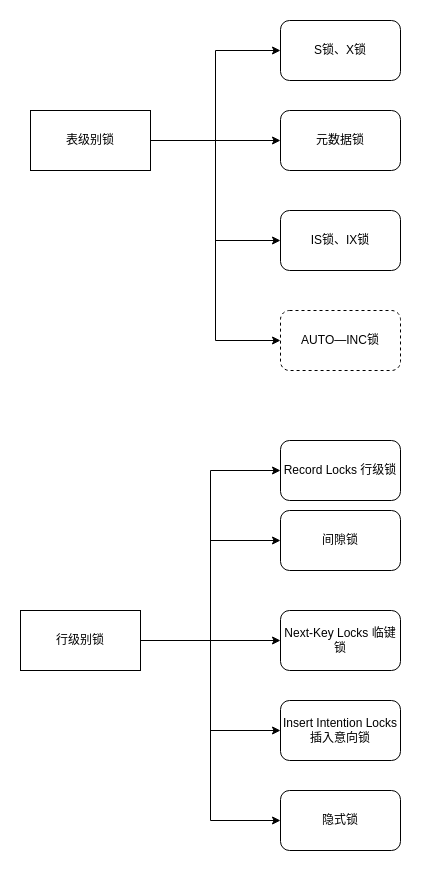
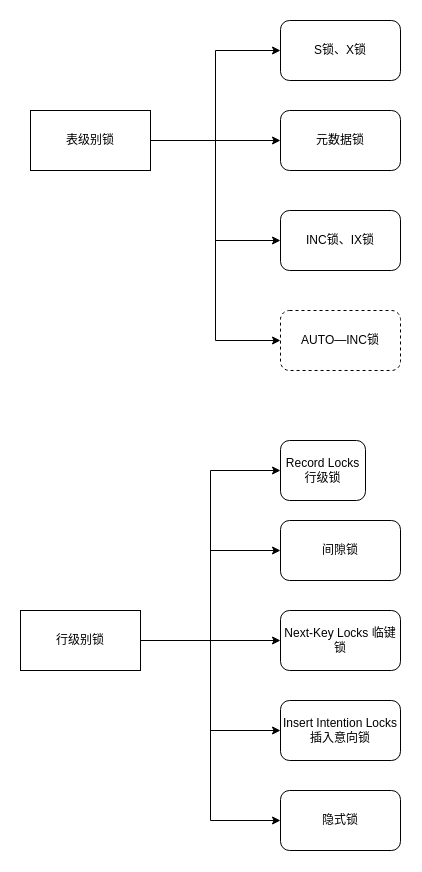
  <mxCell id="0" />
  <mxCell id="1" parent="0" />
  <mxCell id="2" style="edgeStyle=orthogonalEdgeStyle;rounded=0;orthogonalLoop=1;jettySize=auto;html=1;exitX=1;exitY=0.5;exitDx=0;exitDy=0;entryX=0;entryY=0.5;entryDx=0;entryDy=0;" edge="1" parent="1" source="6" target="7"><mxGeometry relative="1" as="geometry" /></mxCell>
  <mxCell id="3" style="edgeStyle=orthogonalEdgeStyle;rounded=0;orthogonalLoop=1;jettySize=auto;html=1;exitX=1;exitY=0.5;exitDx=0;exitDy=0;entryX=0;entryY=0.5;entryDx=0;entryDy=0;" edge="1" parent="1" source="6" target="8"><mxGeometry relative="1" as="geometry" /></mxCell>
  <mxCell id="4" style="edgeStyle=orthogonalEdgeStyle;rounded=0;orthogonalLoop=1;jettySize=auto;html=1;exitX=1;exitY=0.5;exitDx=0;exitDy=0;entryX=0;entryY=0.5;entryDx=0;entryDy=0;" edge="1" parent="1" source="6" target="9"><mxGeometry relative="1" as="geometry" /></mxCell>
  <mxCell id="5" style="edgeStyle=orthogonalEdgeStyle;rounded=0;orthogonalLoop=1;jettySize=auto;html=1;exitX=1;exitY=0.5;exitDx=0;exitDy=0;entryX=0;entryY=0.5;entryDx=0;entryDy=0;" edge="1" parent="1" source="6" target="10"><mxGeometry relative="1" as="geometry" /></mxCell>
  <mxCell id="6" value="表级别锁" style="rounded=0;whiteSpace=wrap;html=1;" vertex="1" parent="1"><mxGeometry x="30" y="110" width="120" height="60" as="geometry" /></mxCell>
  <mxCell id="7" value="S锁、X锁" style="rounded=1;whiteSpace=wrap;html=1;" vertex="1" parent="1"><mxGeometry x="280" y="20" width="120" height="60" as="geometry" /></mxCell>
  <mxCell id="8" value="元数据锁" style="rounded=1;whiteSpace=wrap;html=1;" vertex="1" parent="1"><mxGeometry x="280" y="110" width="120" height="60" as="geometry" /></mxCell>
- <mxCell id="9" value="IS锁、IX锁" style="rounded=1;whiteSpace=wrap;html=1;" vertex="1" parent="1"><mxGeometry x="280" y="210" width="120" height="60" as="geometry" /></mxCell>
+ <mxCell id="9" value="INC锁、IX锁" style="rounded=1;whiteSpace=wrap;html=1;" vertex="1" parent="1"><mxGeometry x="280" y="210" width="120" height="60" as="geometry" /></mxCell>
  <mxCell id="10" value="AUTO—INC锁" style="rounded=1;whiteSpace=wrap;html=1;dashed=1;" vertex="1" parent="1"><mxGeometry x="280" y="310" width="120" height="60" as="geometry" /></mxCell>
  <mxCell id="11" style="edgeStyle=orthogonalEdgeStyle;rounded=0;orthogonalLoop=1;jettySize=auto;html=1;exitX=1;exitY=0.5;exitDx=0;exitDy=0;entryX=0;entryY=0.5;entryDx=0;entryDy=0;" edge="1" parent="1" source="16" target="17"><mxGeometry relative="1" as="geometry" /></mxCell>
  <mxCell id="12" style="edgeStyle=orthogonalEdgeStyle;rounded=0;orthogonalLoop=1;jettySize=auto;html=1;exitX=1;exitY=0.5;exitDx=0;exitDy=0;entryX=0;entryY=0.5;entryDx=0;entryDy=0;" edge="1" parent="1" source="16" target="18"><mxGeometry relative="1" as="geometry" /></mxCell>
  <mxCell id="13" style="edgeStyle=orthogonalEdgeStyle;rounded=0;orthogonalLoop=1;jettySize=auto;html=1;exitX=1;exitY=0.5;exitDx=0;exitDy=0;entryX=0;entryY=0.5;entryDx=0;entryDy=0;" edge="1" parent="1" source="16" target="19"><mxGeometry relative="1" as="geometry" /></mxCell>
  <mxCell id="14" style="edgeStyle=orthogonalEdgeStyle;rounded=0;orthogonalLoop=1;jettySize=auto;html=1;exitX=1;exitY=0.5;exitDx=0;exitDy=0;entryX=0;entryY=0.5;entryDx=0;entryDy=0;" edge="1" parent="1" source="16" target="20"><mxGeometry relative="1" as="geometry" /></mxCell>
  <mxCell id="15" style="edgeStyle=orthogonalEdgeStyle;rounded=0;orthogonalLoop=1;jettySize=auto;html=1;exitX=1;exitY=0.5;exitDx=0;exitDy=0;entryX=0;entryY=0.5;entryDx=0;entryDy=0;" edge="1" parent="1" source="16" target="21"><mxGeometry relative="1" as="geometry" /></mxCell>
  <mxCell id="16" value="行级别锁" style="rounded=0;whiteSpace=wrap;html=1;" vertex="1" parent="1"><mxGeometry x="20" y="610" width="120" height="60" as="geometry" /></mxCell>
- <mxCell id="17" value="Record Locks 行级锁" style="rounded=1;whiteSpace=wrap;html=1;" vertex="1" parent="1"><mxGeometry x="280" y="440" width="120" height="60" as="geometry" /></mxCell>
- <mxCell id="18" value="间隙锁" style="rounded=1;whiteSpace=wrap;html=1;" vertex="1" parent="1"><mxGeometry x="280" y="510" width="120" height="60" as="geometry" /></mxCell>
+ <mxCell id="17" value="Record Locks 行级锁" style="rounded=1;whiteSpace=wrap;html=1;" vertex="1" parent="1"><mxGeometry x="280" y="440" width="85" height="60" as="geometry" /></mxCell>
+ <mxCell id="18" value="间隙锁" style="rounded=1;whiteSpace=wrap;html=1;" vertex="1" parent="1"><mxGeometry x="280" y="520" width="120" height="60" as="geometry" /></mxCell>
  <mxCell id="19" value="Next-Key Locks 临键锁" style="rounded=1;whiteSpace=wrap;html=1;" vertex="1" parent="1"><mxGeometry x="280" y="610" width="120" height="60" as="geometry" /></mxCell>
  <mxCell id="20" value="Insert Intention Locks 插入意向锁" style="rounded=1;whiteSpace=wrap;html=1;" vertex="1" parent="1"><mxGeometry x="280" y="700" width="120" height="60" as="geometry" /></mxCell>
  <mxCell id="21" value="隐式锁" style="rounded=1;whiteSpace=wrap;html=1;" vertex="1" parent="1"><mxGeometry x="280" y="790" width="120" height="60" as="geometry" /></mxCell>
